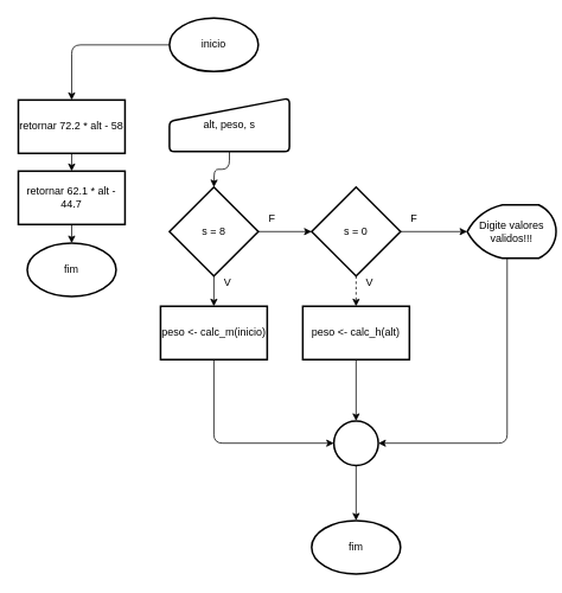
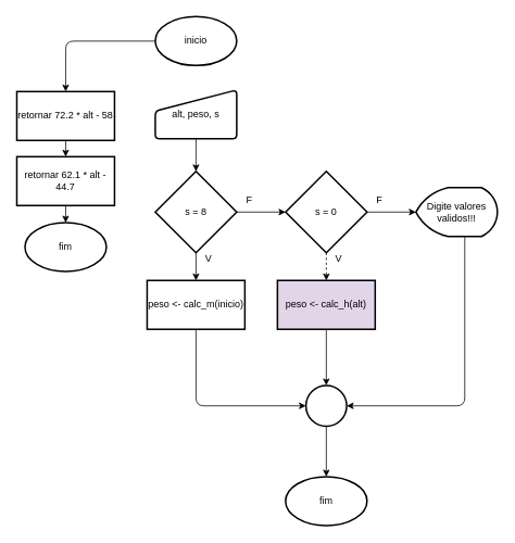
  <mxCell id="0" />
  <mxCell id="1" parent="0" />
  <mxCell id="2" value="" style="edgeStyle=orthogonalEdgeStyle;html=1;" edge="1" parent="1" source="3" target="9"><mxGeometry relative="1" as="geometry" /></mxCell>
  <mxCell id="3" value="inicio" style="strokeWidth=2;html=1;shape=mxgraph.flowchart.start_1;whiteSpace=wrap;" vertex="1" parent="1"><mxGeometry x="190" y="20" width="100" height="60" as="geometry" /></mxCell>
  <mxCell id="4" value="" style="edgeStyle=orthogonalEdgeStyle;html=1;" edge="1" parent="1" source="5"><mxGeometry relative="1" as="geometry"><mxPoint x="240" y="210" as="targetPoint" /></mxGeometry></mxCell>
- <mxCell id="5" value="alt, peso, s" style="html=1;strokeWidth=2;shape=manualInput;whiteSpace=wrap;rounded=1;size=26;arcSize=11;" vertex="1" parent="1"><mxGeometry x="190" y="110" width="135" height="60" as="geometry" /></mxCell>
+ <mxCell id="5" value="alt, peso, s" style="html=1;strokeWidth=2;shape=manualInput;whiteSpace=wrap;rounded=1;size=26;arcSize=11;" vertex="1" parent="1"><mxGeometry x="190" y="110" width="100" height="60" as="geometry" /></mxCell>
  <mxCell id="6" value="fim" style="strokeWidth=2;html=1;shape=mxgraph.flowchart.start_1;whiteSpace=wrap;" vertex="1" parent="1"><mxGeometry x="350" y="585" width="100" height="60" as="geometry" /></mxCell>
  <mxCell id="7" value="fim" style="strokeWidth=2;html=1;shape=mxgraph.flowchart.start_1;whiteSpace=wrap;" vertex="1" parent="1"><mxGeometry x="30" y="273" width="100" height="60" as="geometry" /></mxCell>
  <mxCell id="8" style="edgeStyle=orthogonalEdgeStyle;html=1;exitX=0.5;exitY=1;exitDx=0;exitDy=0;entryX=0.5;entryY=0;entryDx=0;entryDy=0;" edge="1" parent="1" source="9" target="11"><mxGeometry relative="1" as="geometry" /></mxCell>
  <mxCell id="9" value="retornar 72.2 * alt - 58" style="whiteSpace=wrap;html=1;strokeWidth=2;" vertex="1" parent="1"><mxGeometry x="20" y="112" width="120" height="60" as="geometry" /></mxCell>
  <mxCell id="10" style="edgeStyle=orthogonalEdgeStyle;html=1;exitX=0.5;exitY=1;exitDx=0;exitDy=0;entryX=0.5;entryY=0;entryDx=0;entryDy=0;entryPerimeter=0;" edge="1" parent="1" source="11" target="7"><mxGeometry relative="1" as="geometry" /></mxCell>
  <mxCell id="11" value="retornar 62.1 * alt - 44.7" style="whiteSpace=wrap;html=1;strokeWidth=2;" vertex="1" parent="1"><mxGeometry x="20" y="192" width="120" height="60" as="geometry" /></mxCell>
  <mxCell id="12" value="" style="edgeStyle=orthogonalEdgeStyle;html=1;" edge="1" parent="1" source="14" target="18"><mxGeometry relative="1" as="geometry" /></mxCell>
  <mxCell id="13" value="" style="edgeStyle=orthogonalEdgeStyle;html=1;" edge="1" parent="1" source="14" target="21"><mxGeometry relative="1" as="geometry" /></mxCell>
  <mxCell id="14" value="s = 8" style="strokeWidth=2;html=1;shape=mxgraph.flowchart.decision;whiteSpace=wrap;" vertex="1" parent="1"><mxGeometry x="190" y="210" width="100" height="100" as="geometry" /></mxCell>
  <mxCell id="15" value="" style="edgeStyle=orthogonalEdgeStyle;html=1;" edge="1" parent="1" source="16" target="25"><mxGeometry relative="1" as="geometry" /></mxCell>
- <mxCell id="16" value="peso &amp;lt;- calc_h(alt)" style="whiteSpace=wrap;html=1;strokeWidth=2;" vertex="1" parent="1"><mxGeometry x="340" y="344" width="120" height="60" as="geometry" /></mxCell>
+ <mxCell id="16" value="peso &amp;lt;- calc_h(alt)" style="whiteSpace=wrap;html=1;strokeWidth=2;fillColor=#e1d5e7;" vertex="1" parent="1"><mxGeometry x="340" y="344" width="120" height="60" as="geometry" /></mxCell>
  <mxCell id="17" style="edgeStyle=orthogonalEdgeStyle;html=1;entryX=0;entryY=0.5;entryDx=0;entryDy=0;entryPerimeter=0;" edge="1" parent="1" source="18" target="25"><mxGeometry relative="1" as="geometry"><Array as="points"><mxPoint x="240" y="498" /></Array></mxGeometry></mxCell>
  <mxCell id="18" value="peso &amp;lt;- calc_m(inicio)" style="whiteSpace=wrap;html=1;strokeWidth=2;" vertex="1" parent="1"><mxGeometry x="180" y="344" width="120" height="60" as="geometry" /></mxCell>
  <mxCell id="19" value="" style="edgeStyle=orthogonalEdgeStyle;html=1;dashed=1;" edge="1" parent="1" source="21" target="16"><mxGeometry relative="1" as="geometry" /></mxCell>
  <mxCell id="20" value="" style="edgeStyle=orthogonalEdgeStyle;html=1;" edge="1" parent="1" source="21" target="23"><mxGeometry relative="1" as="geometry" /></mxCell>
  <mxCell id="21" value="s = 0" style="strokeWidth=2;html=1;shape=mxgraph.flowchart.decision;whiteSpace=wrap;" vertex="1" parent="1"><mxGeometry x="350" y="210" width="100" height="100" as="geometry" /></mxCell>
  <mxCell id="22" style="edgeStyle=orthogonalEdgeStyle;html=1;entryX=1;entryY=0.5;entryDx=0;entryDy=0;entryPerimeter=0;" edge="1" parent="1" source="23" target="25"><mxGeometry relative="1" as="geometry"><Array as="points"><mxPoint x="570" y="498" /></Array></mxGeometry></mxCell>
- <mxCell id="23" value="Digite valores validos!!!" style="strokeWidth=2;html=1;shape=mxgraph.flowchart.display;whiteSpace=wrap;" vertex="1" parent="1"><mxGeometry x="525" y="230" width="100" height="60" as="geometry" /></mxCell>
+ <mxCell id="23" value="Digite valores validos!!!" style="strokeWidth=2;html=1;shape=mxgraph.flowchart.display;whiteSpace=wrap;" vertex="1" parent="1"><mxGeometry x="510" y="230" width="100" height="60" as="geometry" /></mxCell>
  <mxCell id="24" value="" style="edgeStyle=orthogonalEdgeStyle;html=1;" edge="1" parent="1" source="25" target="6"><mxGeometry relative="1" as="geometry" /></mxCell>
  <mxCell id="25" value="" style="strokeWidth=2;html=1;shape=mxgraph.flowchart.start_2;whiteSpace=wrap;" vertex="1" parent="1"><mxGeometry x="375" y="473" width="50" height="50" as="geometry" /></mxCell>
  <mxCell id="26" value="F" style="text;html=1;align=center;verticalAlign=middle;resizable=0;points=[];autosize=1;strokeColor=none;fillColor=none;" vertex="1" parent="1"><mxGeometry x="290" y="230" width="30" height="30" as="geometry" /></mxCell>
  <mxCell id="27" value="F" style="text;html=1;align=center;verticalAlign=middle;resizable=0;points=[];autosize=1;strokeColor=none;fillColor=none;" vertex="1" parent="1"><mxGeometry x="450" y="230" width="30" height="30" as="geometry" /></mxCell>
  <mxCell id="28" value="V" style="text;html=1;align=center;verticalAlign=middle;resizable=0;points=[];autosize=1;strokeColor=none;fillColor=none;" vertex="1" parent="1"><mxGeometry x="240" y="303" width="30" height="30" as="geometry" /></mxCell>
  <mxCell id="29" value="V" style="text;html=1;align=center;verticalAlign=middle;resizable=0;points=[];autosize=1;strokeColor=none;fillColor=none;" vertex="1" parent="1"><mxGeometry x="400" y="303" width="30" height="30" as="geometry" /></mxCell>
